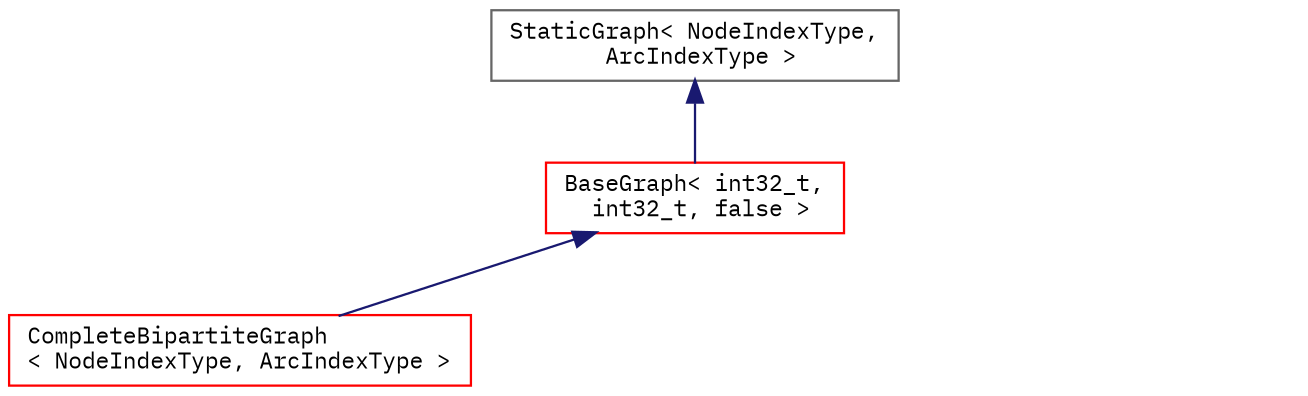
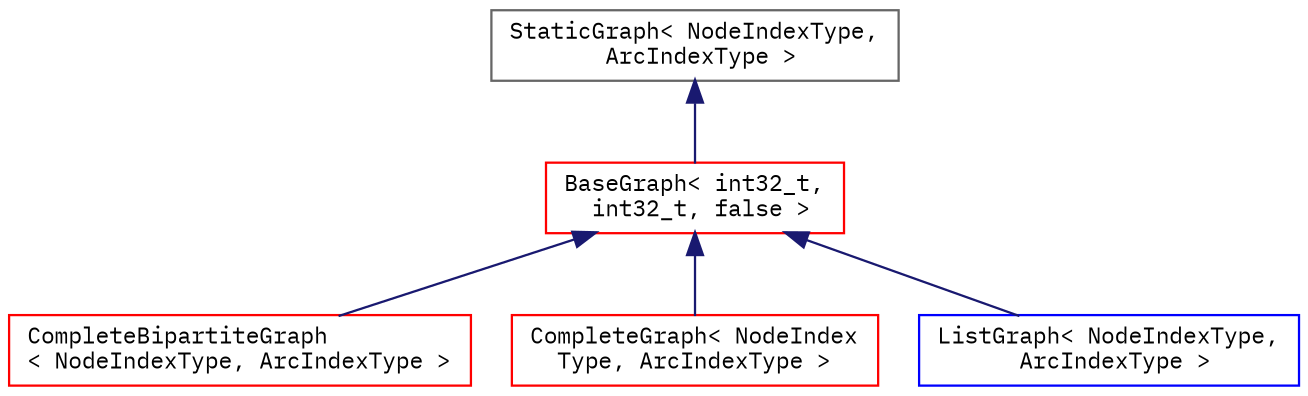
  digraph {
    fontname="IBM Plex Mono"
    rankdir=TB
    node [color=red fillcolor=white fontname="IBM Plex Mono" fontsize=10 shape=record style=filled]
    edge [color=midnightblue dir=back fontname="IBM Plex Mono" fontsize=10 labelfontname=Helvetica labelfontsize=10 style=solid]
    n1 [height=0.2 label="BaseGraph\< int32_t,\l int32_t, false \>" width=0.4]
    n2 [height=0.2 label="CompleteBipartiteGraph\l\< NodeIndexType, ArcIndexType \>" width=0.4]
+   n3 [height=0.2 label="CompleteGraph\< NodeIndex\lType, ArcIndexType \>" width=0.4]
+   n4 [color=blue height=0.2 label="ListGraph\< NodeIndexType,\l ArcIndexType \>" width=0.4]
    n5 [color=gray40 height=0.2 label="StaticGraph\< NodeIndexType,\l ArcIndexType \>" width=0.4]
    n1 -> n2
+   n1 -> n3
+   n1 -> n4
    n5 -> n1
  }
